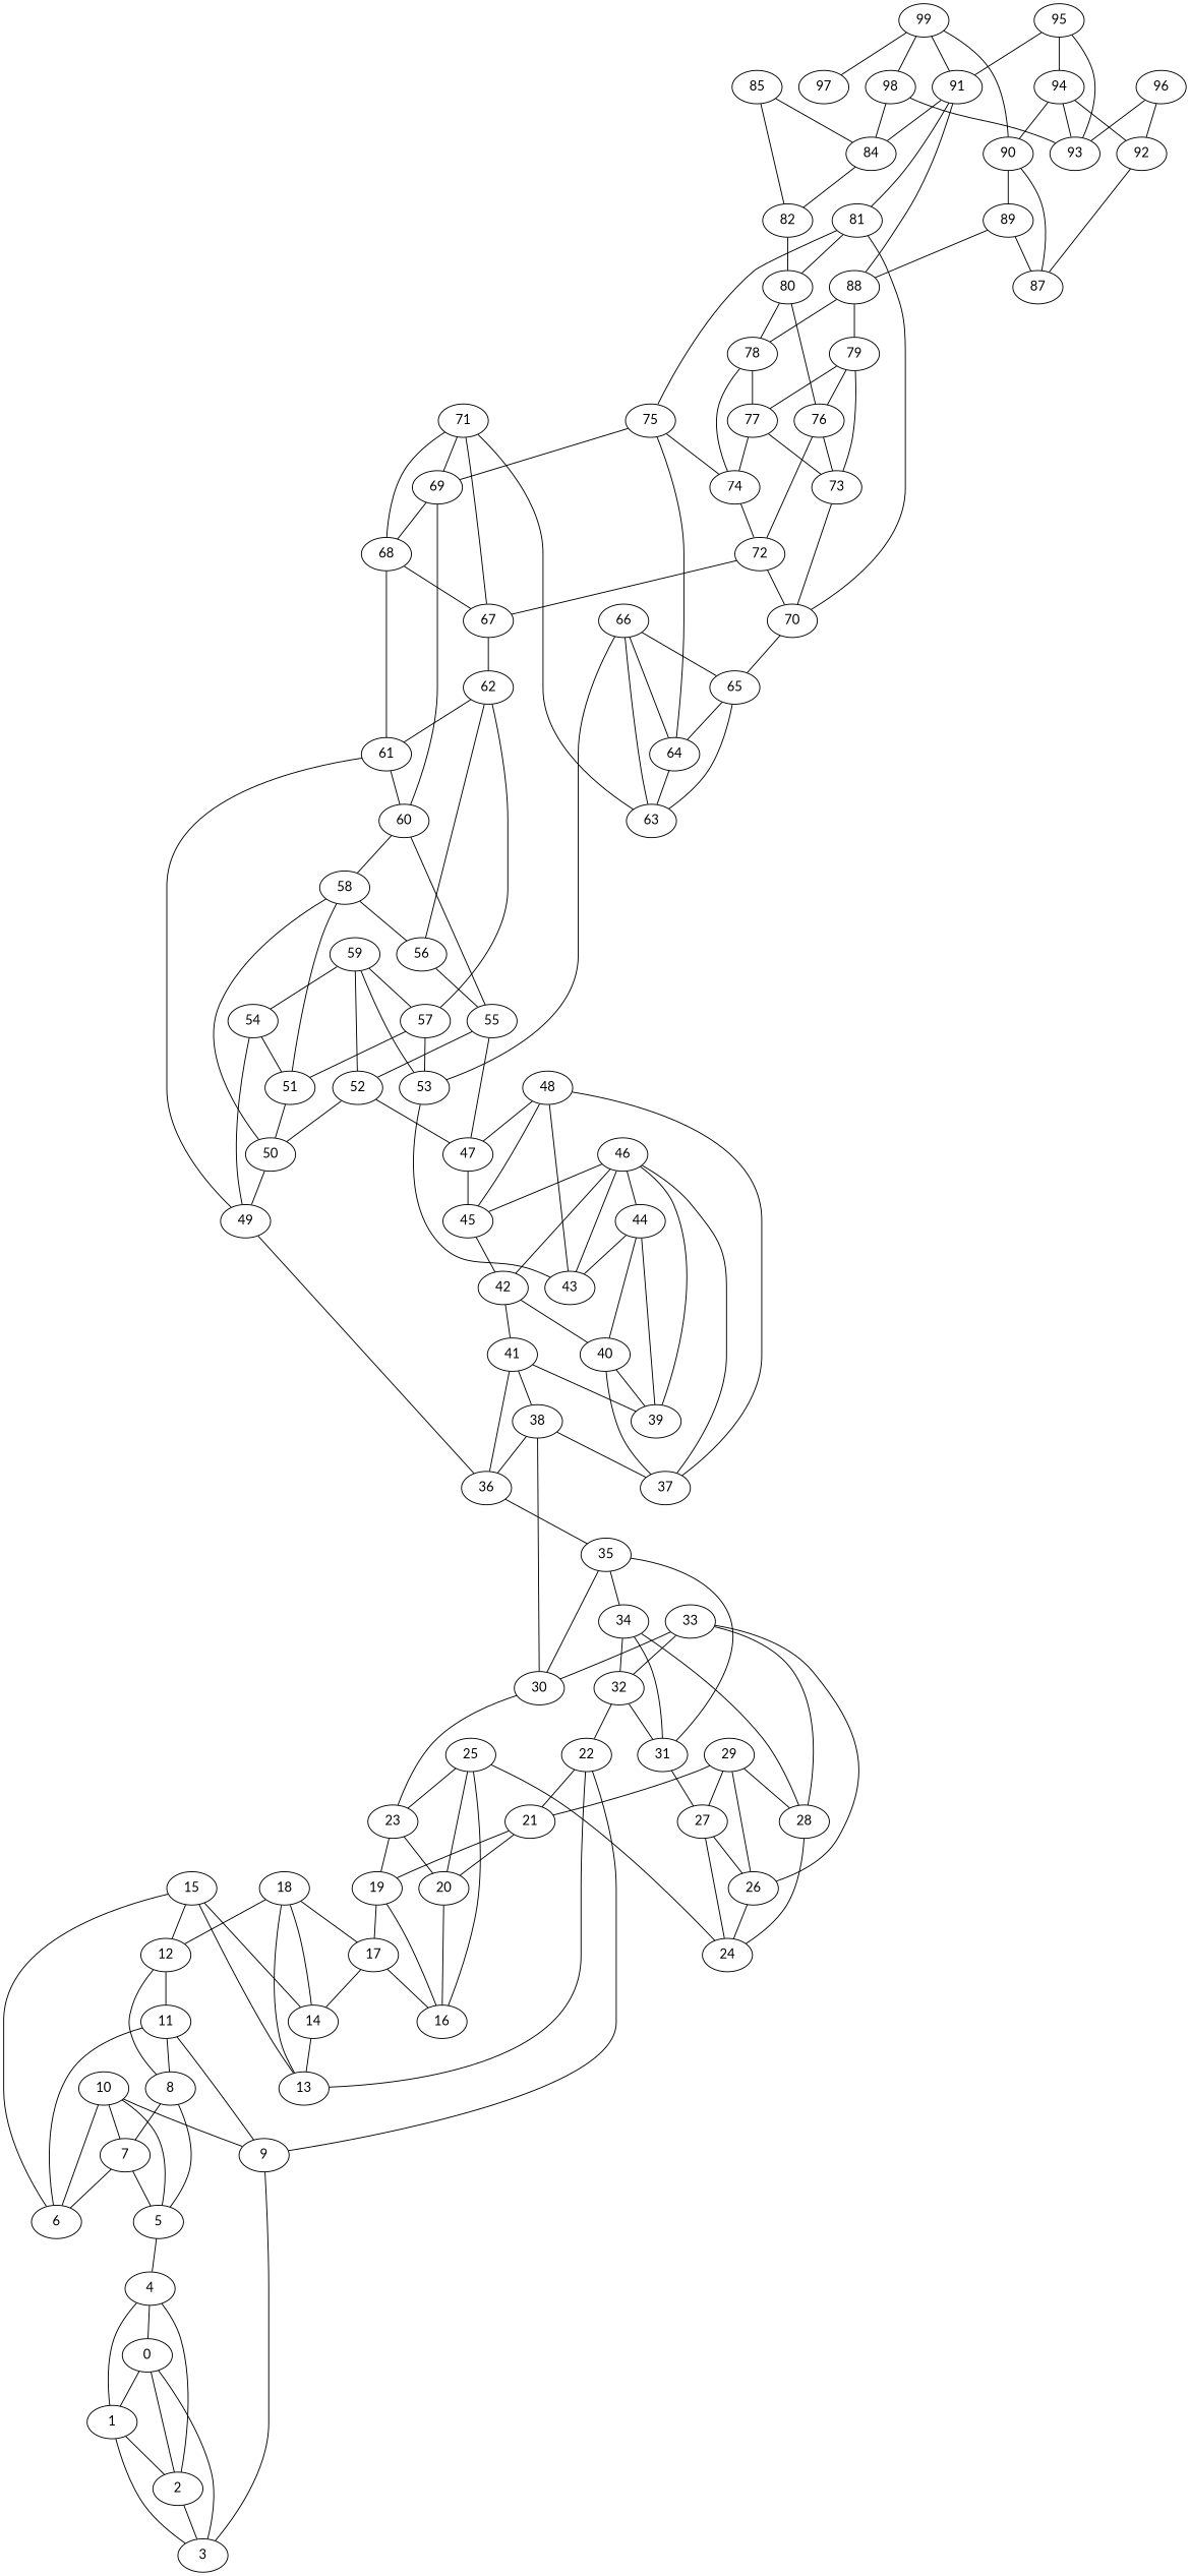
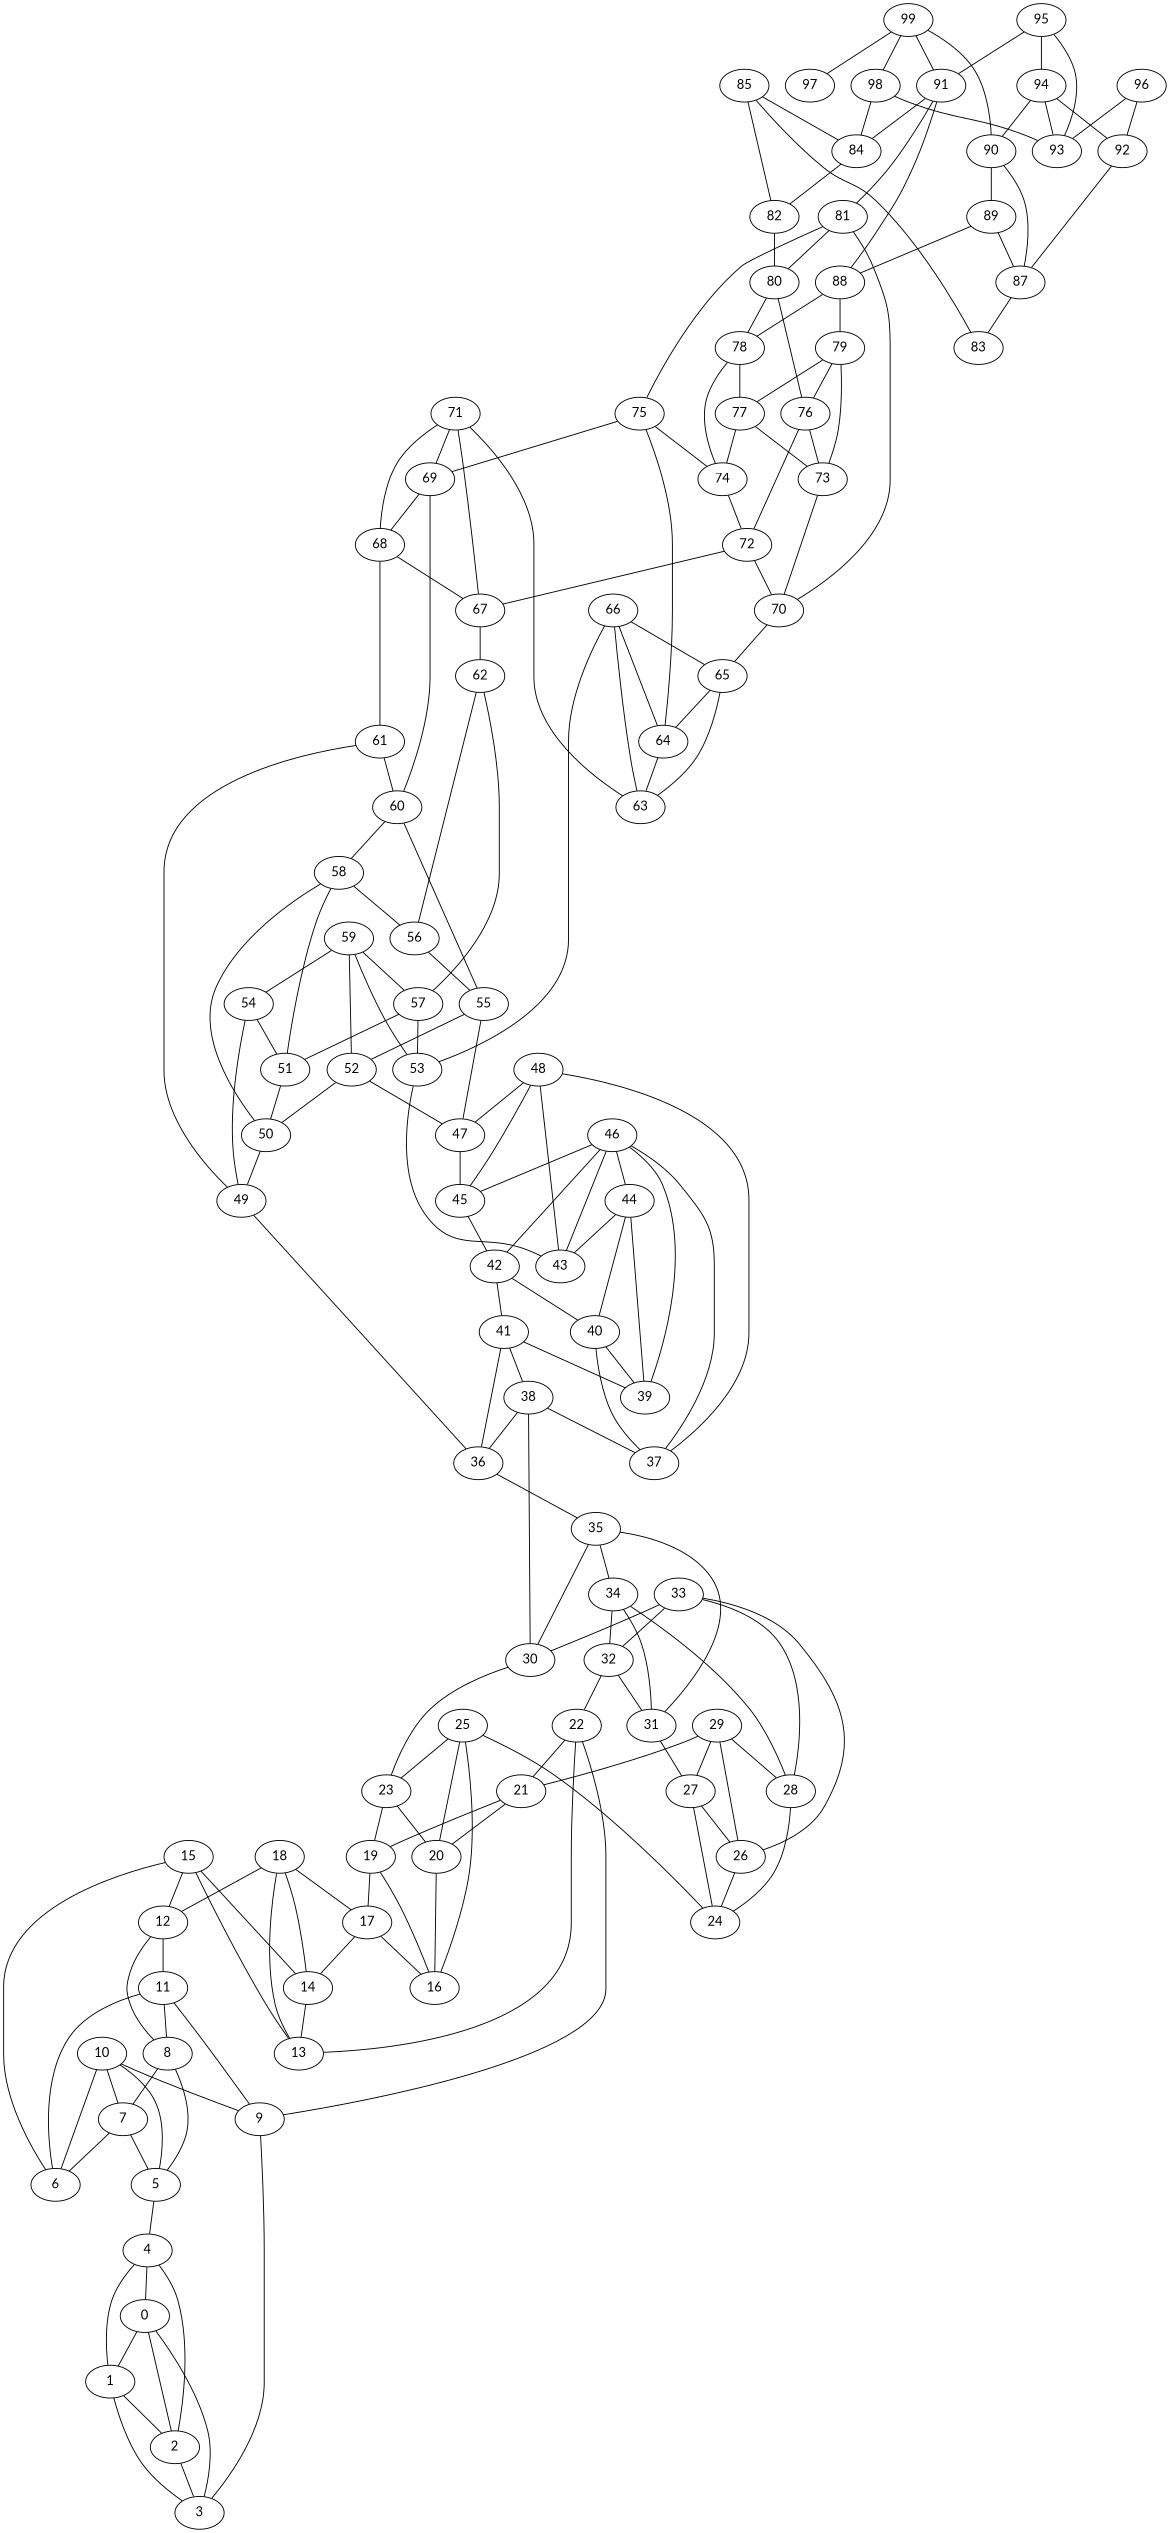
  graph {
    fontname=Lato
    node [fontname=Lato]
    edge [fontname=Lato]
    n1 [label=0]
    n2 [label=1]
    n3 [label=2]
    n4 [label=3]
    n5 [label=4]
    n6 [label=5]
    n7 [label=6]
    n8 [label=7]
    n9 [label=8]
    n10 [label=9]
    n11 [label=10]
    n12 [label=11]
    n13 [label=12]
    n14 [label=13]
    n15 [label=14]
    n16 [label=15]
    n17 [label=16]
    n18 [label=17]
    n19 [label=18]
    n20 [label=19]
    n21 [label=20]
    n22 [label=21]
    n23 [label=22]
    n24 [label=23]
    n25 [label=24]
    n26 [label=25]
    n27 [label=26]
    n28 [label=27]
    n29 [label=28]
    n30 [label=29]
    n31 [label=30]
    n32 [label=31]
    n33 [label=32]
    n34 [label=33]
    n35 [label=34]
    n36 [label=35]
    n37 [label=36]
    n38 [label=37]
    n39 [label=38]
    n40 [label=39]
    n41 [label=40]
    n42 [label=41]
    n43 [label=42]
    n44 [label=43]
    n45 [label=44]
    n46 [label=45]
    n47 [label=46]
    n48 [label=47]
    n49 [label=48]
    n50 [label=49]
    n51 [label=50]
    n52 [label=51]
    n53 [label=52]
    n54 [label=53]
    n55 [label=54]
    n56 [label=55]
    n57 [label=56]
    n58 [label=57]
    n59 [label=58]
    n60 [label=59]
    n61 [label=60]
    n62 [label=61]
    n63 [label=62]
    n64 [label=63]
    n65 [label=64]
    n66 [label=65]
    n67 [label=66]
    n68 [label=67]
    n69 [label=68]
    n70 [label=69]
    n71 [label=70]
    n72 [label=71]
    n73 [label=72]
    n74 [label=73]
    n75 [label=74]
    n76 [label=75]
    n77 [label=76]
    n78 [label=77]
    n79 [label=78]
    n80 [label=79]
    n81 [label=80]
    n82 [label=81]
    n83 [label=82]
+   n84 [label=83]
    n85 [label=84]
    n86 [label=85]
    n87 [label=87]
    n88 [label=88]
    n89 [label=89]
    n90 [label=90]
    n91 [label=91]
    n92 [label=92]
    n93 [label=93]
    n94 [label=94]
    n95 [label=95]
    n96 [label=96]
    n97 [label=97]
    n98 [label=98]
    n99 [label=99]
    n1 -- n2
    n1 -- n3
    n1 -- n4
    n2 -- n3
    n2 -- n4
    n3 -- n4
    n5 -- n1
    n5 -- n2
    n5 -- n3
    n6 -- n5
    n8 -- n6
    n8 -- n7
    n9 -- n6
    n9 -- n8
    n10 -- n4
    n11 -- n6
    n11 -- n7
    n11 -- n8
    n11 -- n10
    n12 -- n7
    n12 -- n9
    n12 -- n10
    n13 -- n9
    n13 -- n12
    n15 -- n14
    n16 -- n7
    n16 -- n13
    n16 -- n14
    n16 -- n15
    n18 -- n15
    n18 -- n17
    n19 -- n13
    n19 -- n14
    n19 -- n15
    n19 -- n18
    n20 -- n17
    n20 -- n18
    n21 -- n17
    n22 -- n20
    n22 -- n21
    n23 -- n10
    n23 -- n14
    n23 -- n22
    n24 -- n20
    n24 -- n21
    n26 -- n17
    n26 -- n21
    n26 -- n24
    n26 -- n25
    n27 -- n25
    n28 -- n25
    n28 -- n27
    n29 -- n25
    n30 -- n22
    n30 -- n27
    n30 -- n28
    n30 -- n29
    n31 -- n24
    n32 -- n28
    n33 -- n23
    n33 -- n32
    n34 -- n27
    n34 -- n29
    n34 -- n31
    n34 -- n33
    n35 -- n29
    n35 -- n32
    n35 -- n33
    n36 -- n31
    n36 -- n32
    n36 -- n35
    n37 -- n36
    n39 -- n31
    n39 -- n37
    n39 -- n38
    n41 -- n38
    n41 -- n40
    n42 -- n37
    n42 -- n39
    n42 -- n40
    n43 -- n41
    n43 -- n42
    n45 -- n40
    n45 -- n41
    n45 -- n44
    n46 -- n43
    n47 -- n38
    n47 -- n40
    n47 -- n43
    n47 -- n44
    n47 -- n45
    n47 -- n46
    n48 -- n46
    n49 -- n38
    n49 -- n44
    n49 -- n46
    n49 -- n48
    n50 -- n37
    n51 -- n50
    n52 -- n51
    n53 -- n48
    n53 -- n51
    n54 -- n44
    n55 -- n50
    n55 -- n52
    n56 -- n48
    n56 -- n53
    n57 -- n56
    n58 -- n52
    n58 -- n54
    n59 -- n51
    n59 -- n52
    n59 -- n57
    n60 -- n53
    n60 -- n54
    n60 -- n55
    n60 -- n58
    n61 -- n56
    n61 -- n59
    n62 -- n50
    n62 -- n61
    n63 -- n57
    n63 -- n58
-   n63 -- n62
    n65 -- n64
    n66 -- n64
    n66 -- n65
    n67 -- n54
    n67 -- n64
    n67 -- n65
    n67 -- n66
    n68 -- n63
    n69 -- n62
    n69 -- n68
    n70 -- n61
    n70 -- n69
    n71 -- n66
    n72 -- n64
    n72 -- n68
    n72 -- n69
    n72 -- n70
    n73 -- n68
    n73 -- n71
    n74 -- n71
    n75 -- n73
    n76 -- n65
    n76 -- n70
    n76 -- n75
    n77 -- n73
    n77 -- n74
    n78 -- n74
    n78 -- n75
    n79 -- n75
    n79 -- n78
    n80 -- n74
    n80 -- n77
    n80 -- n78
    n81 -- n77
    n81 -- n79
    n82 -- n71
    n82 -- n76
    n82 -- n81
    n83 -- n81
    n85 -- n83
    n86 -- n83
+   n86 -- n84
    n86 -- n85
+   n87 -- n84
    n88 -- n79
    n88 -- n80
    n89 -- n87
    n89 -- n88
    n90 -- n87
    n90 -- n89
    n91 -- n82
    n91 -- n85
    n91 -- n88
    n92 -- n87
    n94 -- n90
    n94 -- n92
    n94 -- n93
    n95 -- n91
    n95 -- n93
    n95 -- n94
    n96 -- n92
    n96 -- n93
    n98 -- n85
    n98 -- n93
    n99 -- n90
    n99 -- n91
    n99 -- n97
    n99 -- n98
  }
